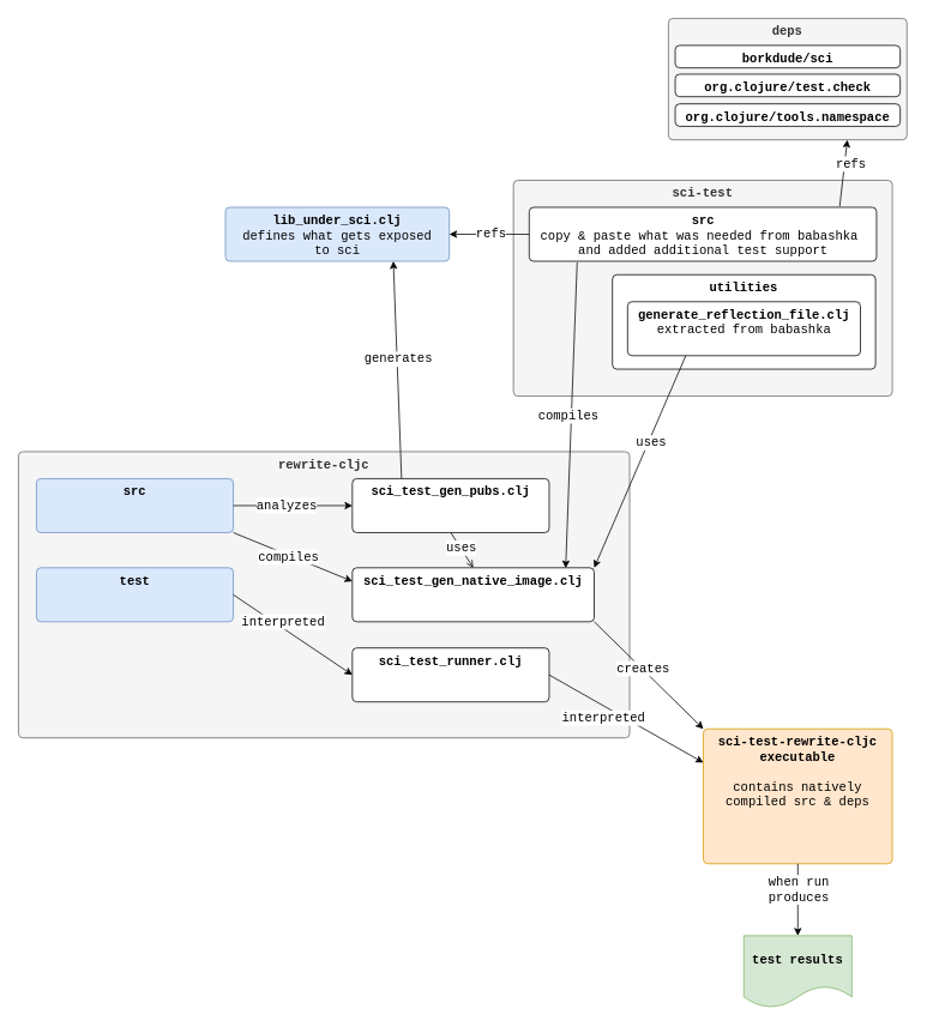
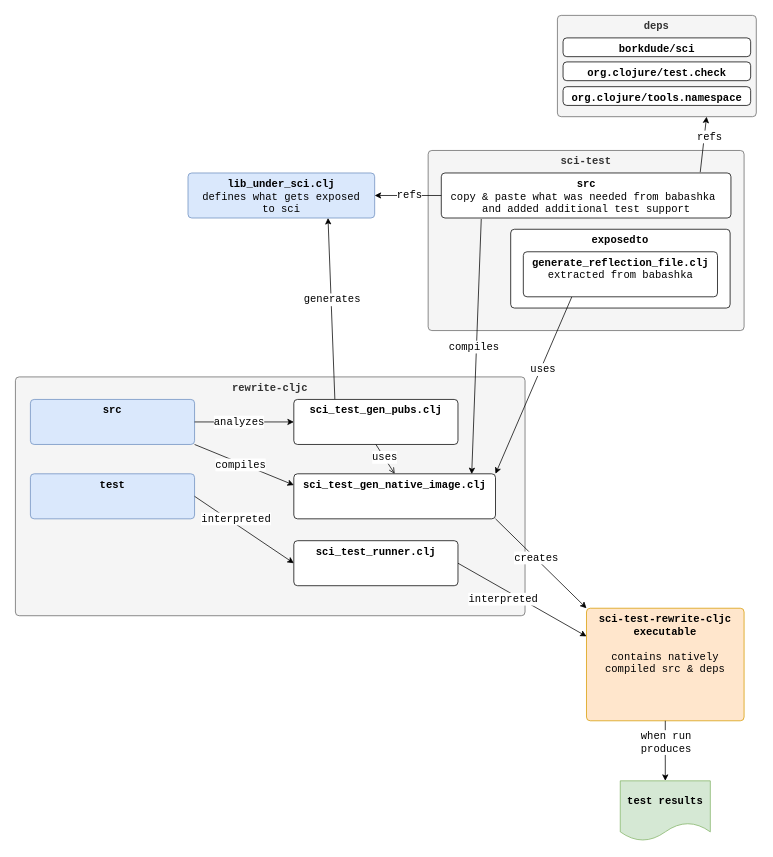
  <mxCell id="0" />
  <mxCell id="1" parent="0" />
  <mxCell id="2" value="&lt;b style=&quot;font-size: 14px;&quot;&gt;rewrite-cljc&lt;/b&gt;" style="rounded=1;whiteSpace=wrap;html=1;verticalAlign=top;fontFamily=Courier New;fontSize=14;arcSize=10;absoluteArcSize=1;fillColor=#f5f5f5;strokeColor=#666666;fontColor=#333333;" vertex="1" parent="1"><mxGeometry x="20" y="501.76" width="679.11" height="318.24" as="geometry" /></mxCell>
  <mxCell id="3" value="&lt;b style=&quot;font-size: 14px;&quot;&gt;sci-test&lt;/b&gt;" style="rounded=1;whiteSpace=wrap;html=1;verticalAlign=top;fontFamily=Courier New;fontSize=14;arcSize=10;absoluteArcSize=1;fillColor=#f5f5f5;strokeColor=#666666;fontColor=#333333;" parent="1" vertex="1"><mxGeometry x="570" width="421" height="240" as="geometry" y="200" /></mxCell>
- <mxCell id="4" value="&lt;b style=&quot;font-size: 14px;&quot;&gt;utilities&lt;/b&gt;" style="rounded=1;whiteSpace=wrap;html=1;verticalAlign=top;fontFamily=Courier New;fontSize=14;arcSize=10;absoluteArcSize=1;" parent="1" vertex="1"><mxGeometry x="680" y="305" width="292.38" height="105" as="geometry" /></mxCell>
+ <mxCell id="4" value="&lt;b style=&quot;font-size: 14px;&quot;&gt;exposedto&lt;/b&gt;" style="rounded=1;whiteSpace=wrap;html=1;verticalAlign=top;fontFamily=Courier New;fontSize=14;arcSize=10;absoluteArcSize=1;" parent="1" vertex="1"><mxGeometry x="680" y="305" width="292.38" height="105" as="geometry" /></mxCell>
  <mxCell id="5" value="&lt;b style=&quot;font-size: 14px&quot;&gt;src&lt;br style=&quot;font-size: 14px&quot;&gt;&lt;/b&gt;copy &amp;amp; paste what was needed from babashka&amp;nbsp;&lt;br style=&quot;font-size: 14px&quot;&gt;and added additional test support&lt;b style=&quot;font-size: 14px&quot;&gt;&lt;br style=&quot;font-size: 14px&quot;&gt;&lt;/b&gt;" style="rounded=1;whiteSpace=wrap;html=1;verticalAlign=top;fontFamily=Courier New;fontSize=14;arcSize=10;absoluteArcSize=1;" parent="1" vertex="1"><mxGeometry x="587.5" y="230" width="386" height="60" as="geometry" /></mxCell>
  <mxCell id="6" value="&lt;span style=&quot;font-size: 14px;&quot;&gt;&lt;b style=&quot;font-size: 14px;&quot;&gt;lib_under_sci.clj&lt;/b&gt;&lt;br style=&quot;font-size: 14px;&quot;&gt;defines what gets exposed&lt;br style=&quot;font-size: 14px;&quot;&gt;to sci&lt;br style=&quot;font-size: 14px;&quot;&gt;&lt;/span&gt;" style="rounded=1;whiteSpace=wrap;html=1;fontFamily=Courier New;fontSize=14;verticalAlign=top;arcSize=10;absoluteArcSize=1;fillColor=#dae8fc;strokeColor=#6c8ebf;" parent="1" vertex="1"><mxGeometry x="250" y="230" width="248.75" height="60" as="geometry" /></mxCell>
  <mxCell id="7" value="" style="endArrow=classic;html=1;exitX=0.25;exitY=0;exitDx=0;exitDy=0;entryX=0.75;entryY=1;entryDx=0;entryDy=0;fontFamily=Courier New;fontSize=14;" parent="1" source="24" target="6" edge="1"><mxGeometry width="50" height="50" relative="1" as="geometry"><mxPoint x="821" y="705" as="sourcePoint" /><mxPoint x="871" y="655" as="targetPoint" /></mxGeometry></mxCell>
  <mxCell id="8" value="generates" style="edgeLabel;html=1;align=center;verticalAlign=middle;resizable=0;points=[];fontFamily=Courier New;fontSize=14;" parent="7" vertex="1" connectable="0"><mxGeometry x="0.1" relative="1" as="geometry"><mxPoint x="1" as="offset" /></mxGeometry></mxCell>
  <mxCell id="9" value="" style="endArrow=classic;html=1;entryX=0.882;entryY=0.007;entryDx=0;entryDy=0;fontFamily=Courier New;fontSize=14;exitX=0.138;exitY=1.022;exitDx=0;exitDy=0;exitPerimeter=0;entryPerimeter=0;" parent="1" source="5" target="21" edge="1"><mxGeometry width="50" height="50" relative="1" as="geometry"><mxPoint x="871" y="150" as="sourcePoint" /><mxPoint x="1091" y="720" as="targetPoint" /></mxGeometry></mxCell>
  <mxCell id="10" value="compiles" style="edgeLabel;html=1;align=center;verticalAlign=middle;resizable=0;points=[];fontFamily=Courier New;fontSize=14;" parent="9" vertex="1" connectable="0"><mxGeometry x="-0.159" y="1" relative="1" as="geometry"><mxPoint x="-5.66" y="26.89" as="offset" /></mxGeometry></mxCell>
  <mxCell id="11" value="&lt;b style=&quot;font-size: 14px;&quot;&gt;sci-test-rewrite-cljc&lt;br style=&quot;font-size: 14px;&quot;&gt;executable&lt;/b&gt;&lt;br style=&quot;font-size: 14px;&quot;&gt;&lt;br style=&quot;font-size: 14px;&quot;&gt;contains natively compiled src &amp;amp; deps" style="rounded=1;whiteSpace=wrap;html=1;verticalAlign=top;fontFamily=Courier New;fontSize=14;arcSize=10;absoluteArcSize=1;fillColor=#ffe6cc;strokeColor=#d79b00;" parent="1" vertex="1"><mxGeometry x="781" y="810" width="210" height="150" as="geometry" /></mxCell>
  <mxCell id="12" value="" style="endArrow=classic;html=1;exitX=1;exitY=1;exitDx=0;exitDy=0;entryX=0;entryY=0;entryDx=0;entryDy=0;fontFamily=Courier New;fontSize=14;" parent="1" source="21" target="11" edge="1"><mxGeometry width="50" height="50" relative="1" as="geometry"><mxPoint x="760" y="650" as="sourcePoint" /><mxPoint x="810" y="600" as="targetPoint" /></mxGeometry></mxCell>
  <mxCell id="13" value="&lt;font style=&quot;font-size: 14px;&quot;&gt;creates&lt;/font&gt;" style="edgeLabel;html=1;align=center;verticalAlign=middle;resizable=0;points=[];fontFamily=Courier New;fontSize=14;" parent="12" vertex="1" connectable="0"><mxGeometry x="-0.1" y="-1" relative="1" as="geometry"><mxPoint x="-0.25" y="-2.44" as="offset" /></mxGeometry></mxCell>
  <mxCell id="14" value="" style="endArrow=classic;html=1;exitX=1;exitY=0.5;exitDx=0;exitDy=0;entryX=0;entryY=0.25;entryDx=0;entryDy=0;fontFamily=Courier New;fontSize=14;" parent="1" target="11" edge="1" source="22"><mxGeometry width="50" height="50" relative="1" as="geometry"><mxPoint x="949.75" y="622.5" as="sourcePoint" /><mxPoint x="1160" y="520" as="targetPoint" /></mxGeometry></mxCell>
  <mxCell id="15" value="&lt;font style=&quot;font-size: 14px;&quot;&gt;interpreted&lt;br style=&quot;font-size: 14px;&quot;&gt;&lt;/font&gt;" style="edgeLabel;html=1;align=center;verticalAlign=middle;resizable=0;points=[];fontFamily=Courier New;fontSize=14;" parent="14" vertex="1" connectable="0"><mxGeometry x="-0.291" relative="1" as="geometry"><mxPoint x="-0.79" y="12.75" as="offset" /></mxGeometry></mxCell>
  <mxCell id="16" value="" style="endArrow=classic;html=1;exitX=0.25;exitY=1;exitDx=0;exitDy=0;fontFamily=Courier New;fontSize=14;entryX=1;entryY=0;entryDx=0;entryDy=0;" parent="1" source="25" target="21" edge="1"><mxGeometry width="50" height="50" relative="1" as="geometry"><mxPoint x="841" y="750" as="sourcePoint" /><mxPoint x="676" y="610" as="targetPoint" /></mxGeometry></mxCell>
  <mxCell id="17" value="uses" style="edgeLabel;html=1;align=center;verticalAlign=middle;resizable=0;points=[];fontSize=14;fontFamily=Courier New;" vertex="1" connectable="0" parent="16"><mxGeometry x="0.016" y="1" relative="1" as="geometry"><mxPoint x="11.6" y="-24.66" as="offset" /></mxGeometry></mxCell>
  <mxCell id="18" value="&lt;b style=&quot;font-size: 14px;&quot;&gt;test&lt;/b&gt;" style="rounded=1;whiteSpace=wrap;html=1;fontFamily=Courier New;fontSize=14;verticalAlign=top;arcSize=10;absoluteArcSize=1;fillColor=#dae8fc;strokeColor=#6c8ebf;" parent="1" vertex="1"><mxGeometry x="40" y="630.88" width="218.75" height="60" as="geometry" /></mxCell>
  <mxCell id="19" value="" style="endArrow=classic;html=1;exitX=1;exitY=0.5;exitDx=0;exitDy=0;entryX=0;entryY=0.5;entryDx=0;entryDy=0;fontFamily=Courier New;fontSize=14;" parent="1" source="18" target="22" edge="1"><mxGeometry width="50" height="50" relative="1" as="geometry"><mxPoint x="1274.12" y="821.76" as="sourcePoint" /><mxPoint x="1324.12" y="771.76" as="targetPoint" /></mxGeometry></mxCell>
  <mxCell id="20" value="interpreted" style="edgeLabel;html=1;align=center;verticalAlign=middle;resizable=0;points=[];fontSize=14;fontFamily=Courier New;" parent="19" vertex="1" connectable="0"><mxGeometry x="-0.723" relative="1" as="geometry"><mxPoint x="36.25" y="17.51" as="offset" /></mxGeometry></mxCell>
  <mxCell id="21" value="&lt;b style=&quot;font-size: 14px;&quot;&gt;sci_test_gen_native_image.clj&lt;/b&gt;" style="rounded=1;whiteSpace=wrap;html=1;fontFamily=Courier New;fontSize=14;verticalAlign=top;arcSize=10;absoluteArcSize=1;" parent="1" vertex="1"><mxGeometry x="391" y="630.88" width="268.75" height="60" as="geometry" /></mxCell>
  <mxCell id="22" value="&lt;b style=&quot;font-size: 14px;&quot;&gt;sci_test_runner.clj&lt;/b&gt;" style="rounded=1;whiteSpace=wrap;html=1;fontFamily=Courier New;fontSize=14;verticalAlign=top;arcSize=10;absoluteArcSize=1;" parent="1" vertex="1"><mxGeometry x="391" y="720" width="218.75" height="60" as="geometry" /></mxCell>
  <mxCell id="23" value="&lt;b style=&quot;font-size: 14px;&quot;&gt;src&lt;/b&gt;" style="rounded=1;whiteSpace=wrap;html=1;fontFamily=Courier New;fontSize=14;verticalAlign=top;arcSize=10;absoluteArcSize=1;fillColor=#dae8fc;strokeColor=#6c8ebf;" parent="1" vertex="1"><mxGeometry x="40" y="531.76" width="218.75" height="60" as="geometry" /></mxCell>
  <mxCell id="24" value="&lt;b style=&quot;font-size: 14px;&quot;&gt;sci_test_gen_pubs.clj&lt;/b&gt;" style="rounded=1;whiteSpace=wrap;html=1;fontFamily=Courier New;fontSize=14;verticalAlign=top;arcSize=10;absoluteArcSize=1;" parent="1" vertex="1"><mxGeometry x="391" y="531.76" width="218.75" height="60" as="geometry" /></mxCell>
  <mxCell id="25" value="&lt;b style=&quot;font-size: 14px;&quot;&gt;generate_reflection_file.clj&lt;/b&gt;&lt;br style=&quot;font-size: 14px;&quot;&gt;extracted from babashka" style="rounded=1;whiteSpace=wrap;html=1;fontFamily=Courier New;fontSize=14;verticalAlign=top;arcSize=10;absoluteArcSize=1;" parent="1" vertex="1"><mxGeometry x="696.815" y="335" width="258.75" height="60" as="geometry" /></mxCell>
  <mxCell id="26" value="&lt;b style=&quot;font-size: 14px;&quot;&gt;test results&lt;/b&gt;" style="shape=document;whiteSpace=wrap;html=1;boundedLbl=1;fontFamily=Courier New;fontSize=14;fillColor=#d5e8d4;strokeColor=#82b366;" parent="1" vertex="1"><mxGeometry x="826" y="1040" width="120" height="80" as="geometry" /></mxCell>
  <mxCell id="27" value="" style="endArrow=classic;html=1;fontFamily=Courier New;fontSize=14;exitX=0.5;exitY=1;exitDx=0;exitDy=0;entryX=0.5;entryY=0;entryDx=0;entryDy=0;" parent="1" source="11" target="26" edge="1"><mxGeometry width="50" height="50" relative="1" as="geometry"><mxPoint x="1724.99" y="850" as="sourcePoint" /><mxPoint x="1774.99" y="800" as="targetPoint" /></mxGeometry></mxCell>
  <mxCell id="28" value="when run&lt;br style=&quot;font-size: 14px;&quot;&gt;produces" style="edgeLabel;html=1;align=center;verticalAlign=middle;resizable=0;points=[];fontSize=14;fontFamily=Courier New;" vertex="1" connectable="0" parent="27"><mxGeometry x="-0.289" relative="1" as="geometry"><mxPoint as="offset" /></mxGeometry></mxCell>
  <mxCell id="29" value="" style="endArrow=classic;html=1;exitX=1;exitY=0.5;exitDx=0;exitDy=0;entryX=0;entryY=0.5;entryDx=0;entryDy=0;fontFamily=Courier New;fontSize=14;" parent="1" source="23" target="24" edge="1"><mxGeometry width="50" height="50" relative="1" as="geometry"><mxPoint x="1419.11" y="531.76" as="sourcePoint" /><mxPoint x="1259.11" y="721.76" as="targetPoint" /></mxGeometry></mxCell>
  <mxCell id="30" value="&lt;font style=&quot;font-size: 14px;&quot;&gt;analyzes&lt;/font&gt;" style="edgeLabel;html=1;align=center;verticalAlign=middle;resizable=0;points=[];fontFamily=Courier New;fontSize=14;" parent="29" vertex="1" connectable="0"><mxGeometry x="0.187" relative="1" as="geometry"><mxPoint x="-18.96" y="8.882e-16" as="offset" /></mxGeometry></mxCell>
  <mxCell id="31" value="" style="endArrow=classic;html=1;exitX=0;exitY=0.5;exitDx=0;exitDy=0;entryX=1;entryY=0.5;entryDx=0;entryDy=0;fontFamily=Courier New;fontSize=14;" edge="1" parent="1" source="5" target="6"><mxGeometry width="50" height="50" relative="1" as="geometry"><mxPoint x="400" y="460" as="sourcePoint" /><mxPoint x="450" y="410" as="targetPoint" /></mxGeometry></mxCell>
  <mxCell id="32" value="&lt;font style=&quot;font-size: 14px;&quot;&gt;refs&lt;/font&gt;" style="edgeLabel;html=1;align=center;verticalAlign=middle;resizable=0;points=[];fontFamily=Courier New;fontSize=14;" vertex="1" connectable="0" parent="31"><mxGeometry x="-0.038" y="-1" relative="1" as="geometry"><mxPoint as="offset" /></mxGeometry></mxCell>
  <mxCell id="33" value="" style="endArrow=classic;html=1;exitX=0.894;exitY=-0.018;exitDx=0;exitDy=0;entryX=0.75;entryY=1;entryDx=0;entryDy=0;fontFamily=Courier New;fontSize=14;exitPerimeter=0;" edge="1" parent="1" source="5" target="38"><mxGeometry width="50" height="50" relative="1" as="geometry"><mxPoint x="400" y="310" as="sourcePoint" /><mxPoint x="450" y="260" as="targetPoint" /></mxGeometry></mxCell>
  <mxCell id="34" value="&lt;font style=&quot;font-size: 14px;&quot;&gt;refs&lt;/font&gt;" style="edgeLabel;html=1;align=center;verticalAlign=middle;resizable=0;points=[];fontFamily=Courier New;fontSize=14;" vertex="1" connectable="0" parent="33"><mxGeometry x="0.156" y="-2" relative="1" as="geometry"><mxPoint x="5.48" y="-4.5" as="offset" /></mxGeometry></mxCell>
  <mxCell id="35" value="" style="endArrow=classic;html=1;fontFamily=Courier New;fontSize=14;exitX=1;exitY=1;exitDx=0;exitDy=0;entryX=0;entryY=0.25;entryDx=0;entryDy=0;" edge="1" parent="1" source="23" target="21"><mxGeometry width="50" height="50" relative="1" as="geometry"><mxPoint x="534.12" y="951.76" as="sourcePoint" /><mxPoint x="584.12" y="901.76" as="targetPoint" /></mxGeometry></mxCell>
  <mxCell id="36" value="compiles" style="edgeLabel;html=1;align=center;verticalAlign=middle;resizable=0;points=[];fontSize=14;fontFamily=Courier New;" vertex="1" connectable="0" parent="35"><mxGeometry x="-0.346" y="-3" relative="1" as="geometry"><mxPoint x="18.07" y="5.71" as="offset" /></mxGeometry></mxCell>
  <mxCell id="37" value="uses" style="endArrow=open;html=1;fontFamily=Courier New;fontSize=14;exitX=0.5;exitY=1;exitDx=0;exitDy=0;entryX=0.5;entryY=0;entryDx=0;entryDy=0;" edge="1" parent="1" source="24" target="21"><mxGeometry x="-0.068" width="50" height="50" relative="1" as="geometry"><mxPoint x="560" y="740" as="sourcePoint" /><mxPoint x="560" y="640" as="targetPoint" /><mxPoint y="-1" as="offset" /></mxGeometry></mxCell>
  <mxCell id="38" value="&lt;b style=&quot;font-size: 14px;&quot;&gt;deps&lt;/b&gt;" style="rounded=1;whiteSpace=wrap;html=1;verticalAlign=top;fontFamily=Courier New;fontSize=14;arcSize=10;absoluteArcSize=1;fillColor=#f5f5f5;strokeColor=#666666;fontColor=#333333;" parent="1" vertex="1"><mxGeometry x="742.26" y="20" width="265" height="135" as="geometry" /></mxCell>
  <mxCell id="39" value="&lt;b style=&quot;font-size: 14px;&quot;&gt;borkdude/sci&lt;/b&gt;" style="rounded=1;whiteSpace=wrap;html=1;fontFamily=Courier New;fontSize=14;verticalAlign=top;arcSize=10;absoluteArcSize=1;align=center;" parent="1" vertex="1"><mxGeometry x="749.76" y="50" width="250" height="25" as="geometry" /></mxCell>
  <mxCell id="40" value="&lt;b style=&quot;font-size: 14px;&quot;&gt;org.clojure/test.check&lt;/b&gt;" style="rounded=1;whiteSpace=wrap;html=1;fontFamily=Courier New;fontSize=14;verticalAlign=top;arcSize=10;absoluteArcSize=1;align=center;" parent="1" vertex="1"><mxGeometry x="749.76" y="82" width="250" height="25" as="geometry" /></mxCell>
  <mxCell id="41" value="&lt;b style=&quot;font-size: 14px;&quot;&gt;org.clojure/tools.namespace&lt;/b&gt;" style="rounded=1;whiteSpace=wrap;html=1;fontFamily=Courier New;fontSize=14;verticalAlign=top;arcSize=10;absoluteArcSize=1;align=center;" vertex="1" parent="1"><mxGeometry x="749.76" y="115" width="250" height="25" as="geometry" /></mxCell>
